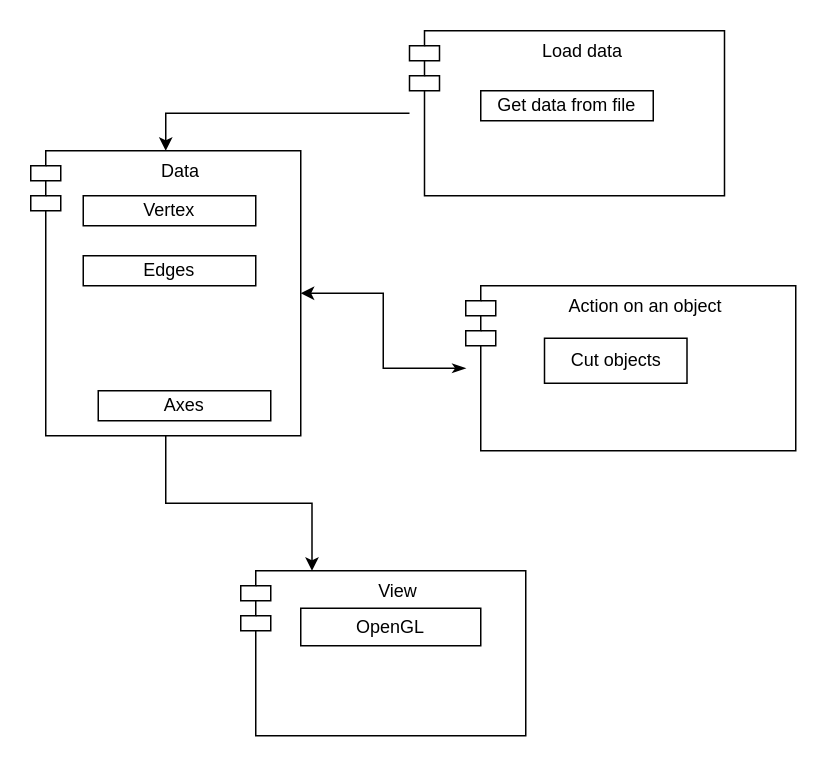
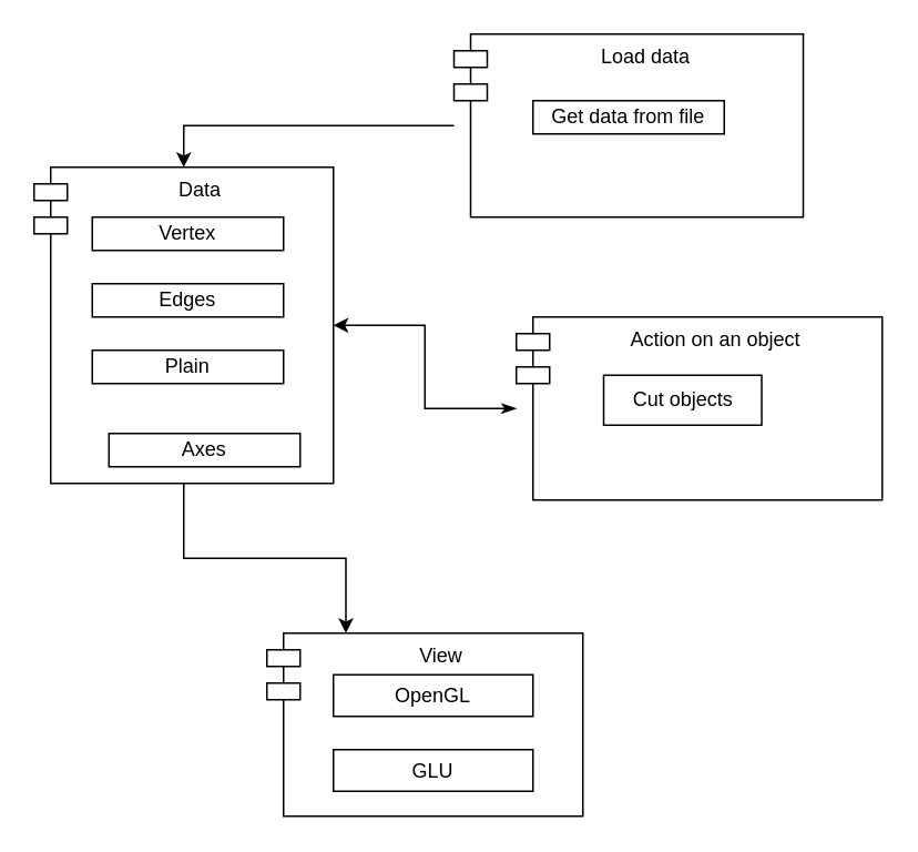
  <mxCell id="0" />
  <mxCell id="1" parent="0" />
  <mxCell id="2" style="edgeStyle=orthogonalEdgeStyle;rounded=0;orthogonalLoop=1;jettySize=auto;html=1;entryX=0.25;entryY=0;entryDx=0;entryDy=0;" parent="1" source="3" target="13" edge="1"><mxGeometry relative="1" as="geometry" /></mxCell>
  <mxCell id="3" value="Data" style="shape=module;align=left;spacingLeft=20;align=center;verticalAlign=top;whiteSpace=wrap;html=1;" parent="1" vertex="1"><mxGeometry x="20" y="100" width="180" height="190" as="geometry" /></mxCell>
  <mxCell id="4" value="Vertex" style="html=1;whiteSpace=wrap;" parent="1" vertex="1"><mxGeometry x="55" y="130" width="115" height="20" as="geometry" /></mxCell>
  <mxCell id="5" value="Edges" style="html=1;whiteSpace=wrap;" parent="1" vertex="1"><mxGeometry x="55" y="170" width="115" height="20" as="geometry" /></mxCell>
+ <mxCell id="6" value="Plain" style="html=1;whiteSpace=wrap;" parent="1" vertex="1"><mxGeometry x="55" y="210" width="115" height="20" as="geometry" /></mxCell>
  <mxCell id="7" value="Axes" style="html=1;whiteSpace=wrap;" parent="1" vertex="1"><mxGeometry x="65" y="260" width="115" height="20" as="geometry" /></mxCell>
  <mxCell id="8" style="edgeStyle=orthogonalEdgeStyle;rounded=0;orthogonalLoop=1;jettySize=auto;html=1;entryX=0.5;entryY=0;entryDx=0;entryDy=0;" parent="1" source="9" target="3" edge="1"><mxGeometry relative="1" as="geometry" /></mxCell>
  <mxCell id="9" value="Load data" style="shape=module;align=left;spacingLeft=20;align=center;verticalAlign=top;whiteSpace=wrap;html=1;" parent="1" vertex="1"><mxGeometry x="272.5" y="20" width="210" height="110" as="geometry" /></mxCell>
  <mxCell id="10" value="Get data from file" style="html=1;whiteSpace=wrap;" parent="1" vertex="1"><mxGeometry x="320" y="60" width="115" height="20" as="geometry" /></mxCell>
  <mxCell id="11" style="edgeStyle=orthogonalEdgeStyle;rounded=0;orthogonalLoop=1;jettySize=auto;html=1;entryX=1;entryY=0.5;entryDx=0;entryDy=0;startArrow=classicThin;startFill=1;" parent="1" source="12" target="3" edge="1"><mxGeometry relative="1" as="geometry" /></mxCell>
  <mxCell id="12" value="Action on an object" style="shape=module;align=left;spacingLeft=20;align=center;verticalAlign=top;whiteSpace=wrap;html=1;" parent="1" vertex="1"><mxGeometry x="310" y="190" width="220" height="110" as="geometry" /></mxCell>
  <mxCell id="13" value="View" style="shape=module;align=left;spacingLeft=20;align=center;verticalAlign=top;whiteSpace=wrap;html=1;" parent="1" vertex="1"><mxGeometry x="160" y="380" width="190" height="110" as="geometry" /></mxCell>
  <mxCell id="14" value="OpenGL" style="rounded=0;whiteSpace=wrap;html=1;" parent="1" vertex="1"><mxGeometry x="200" y="405" width="120" height="25" as="geometry" /></mxCell>
+ <mxCell id="15" value="GLU" style="rounded=0;whiteSpace=wrap;html=1;" parent="1" vertex="1"><mxGeometry x="200" y="450" width="120" height="25" as="geometry" /></mxCell>
  <mxCell id="16" value="Cut objects" style="rounded=0;whiteSpace=wrap;html=1;" parent="1" vertex="1"><mxGeometry x="362.5" y="225" width="95" height="30" as="geometry" /></mxCell>
